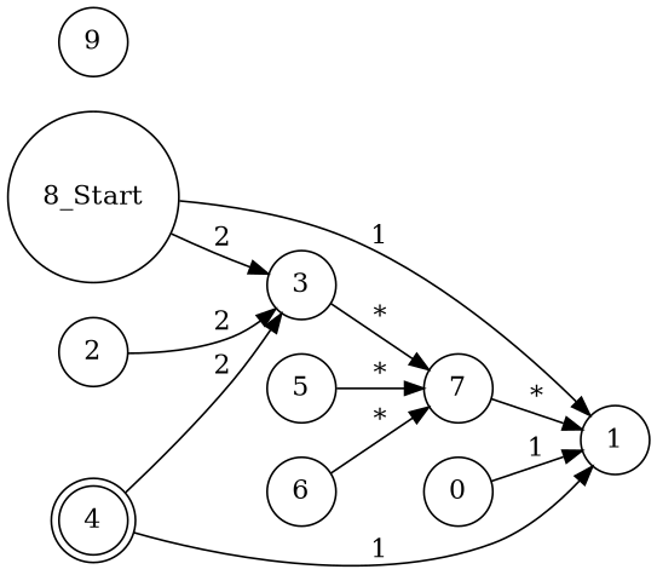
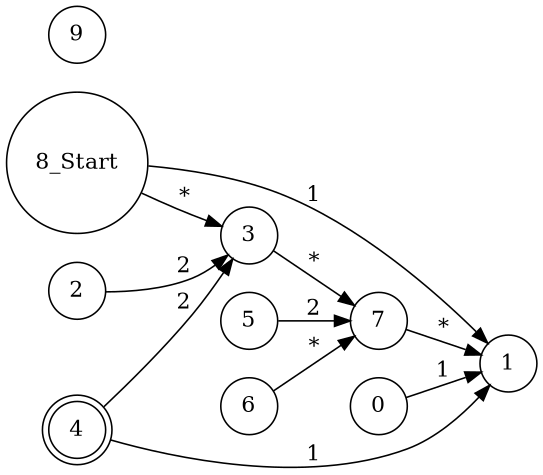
  digraph {
    rankdir=LR
    node [shape=circle]
    n1 [label="8_Start"]
    1
    3
    7
    0
    2
    4 [shape=doublecircle]
    5
    6
    9
    n1 -> 1 [label=1]
-   n1 -> 3 [label=2]
+   n1 -> 3 [label="*"]
    3 -> 7 [label="*"]
    7 -> 1 [label="*"]
    0 -> 1 [label=1]
    2 -> 3 [label=2]
    4 -> 1 [label=1]
    4 -> 3 [label=2]
-   5 -> 7 [label="*"]
+   5 -> 7 [label=2]
    6 -> 7 [label="*"]
  }
